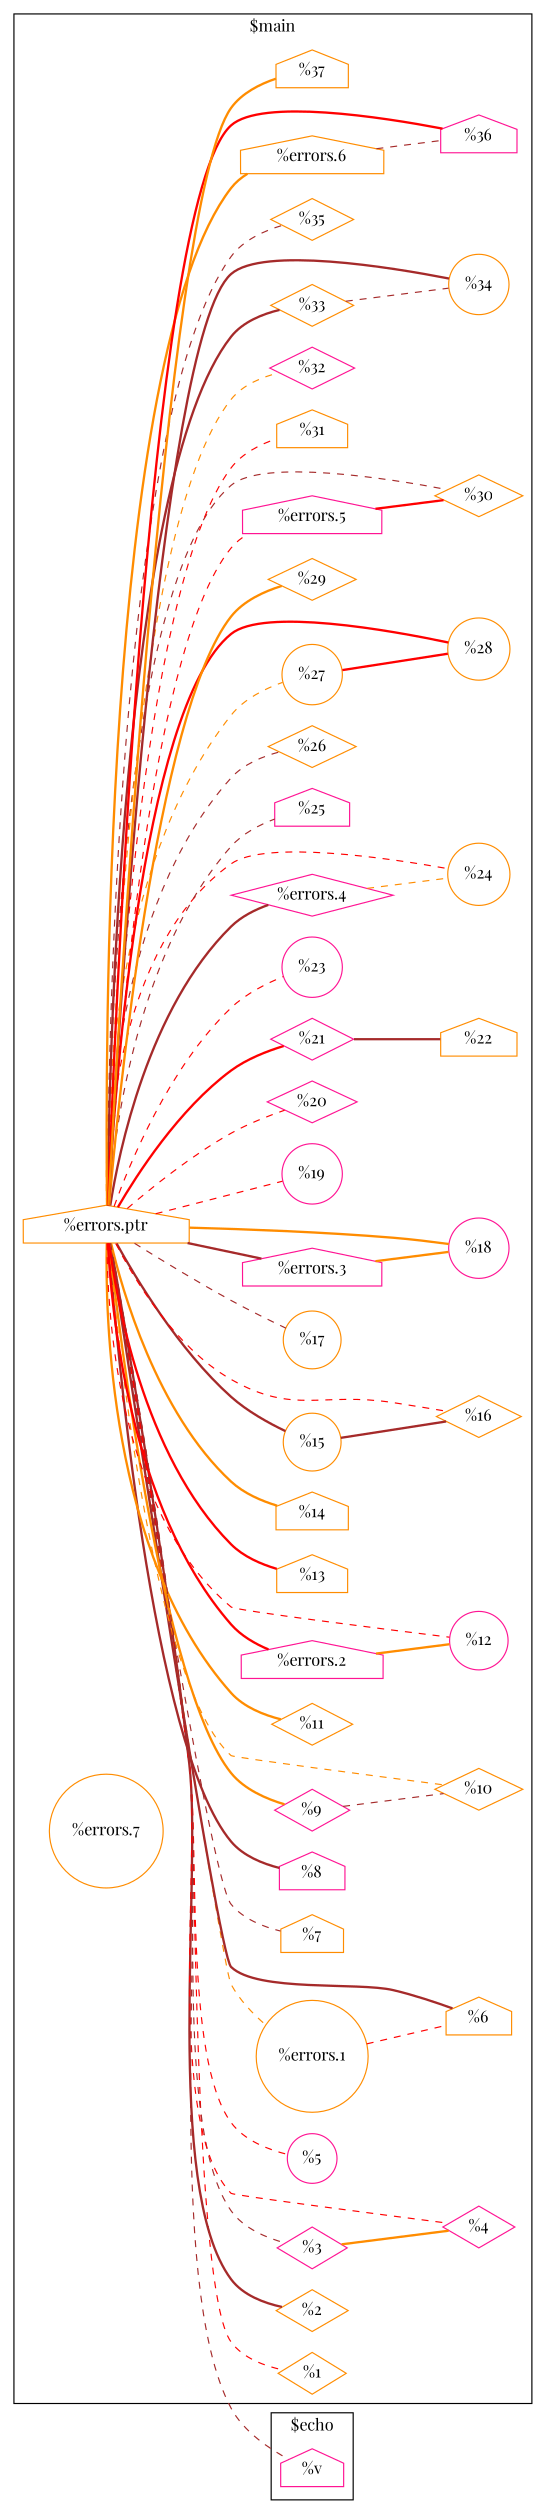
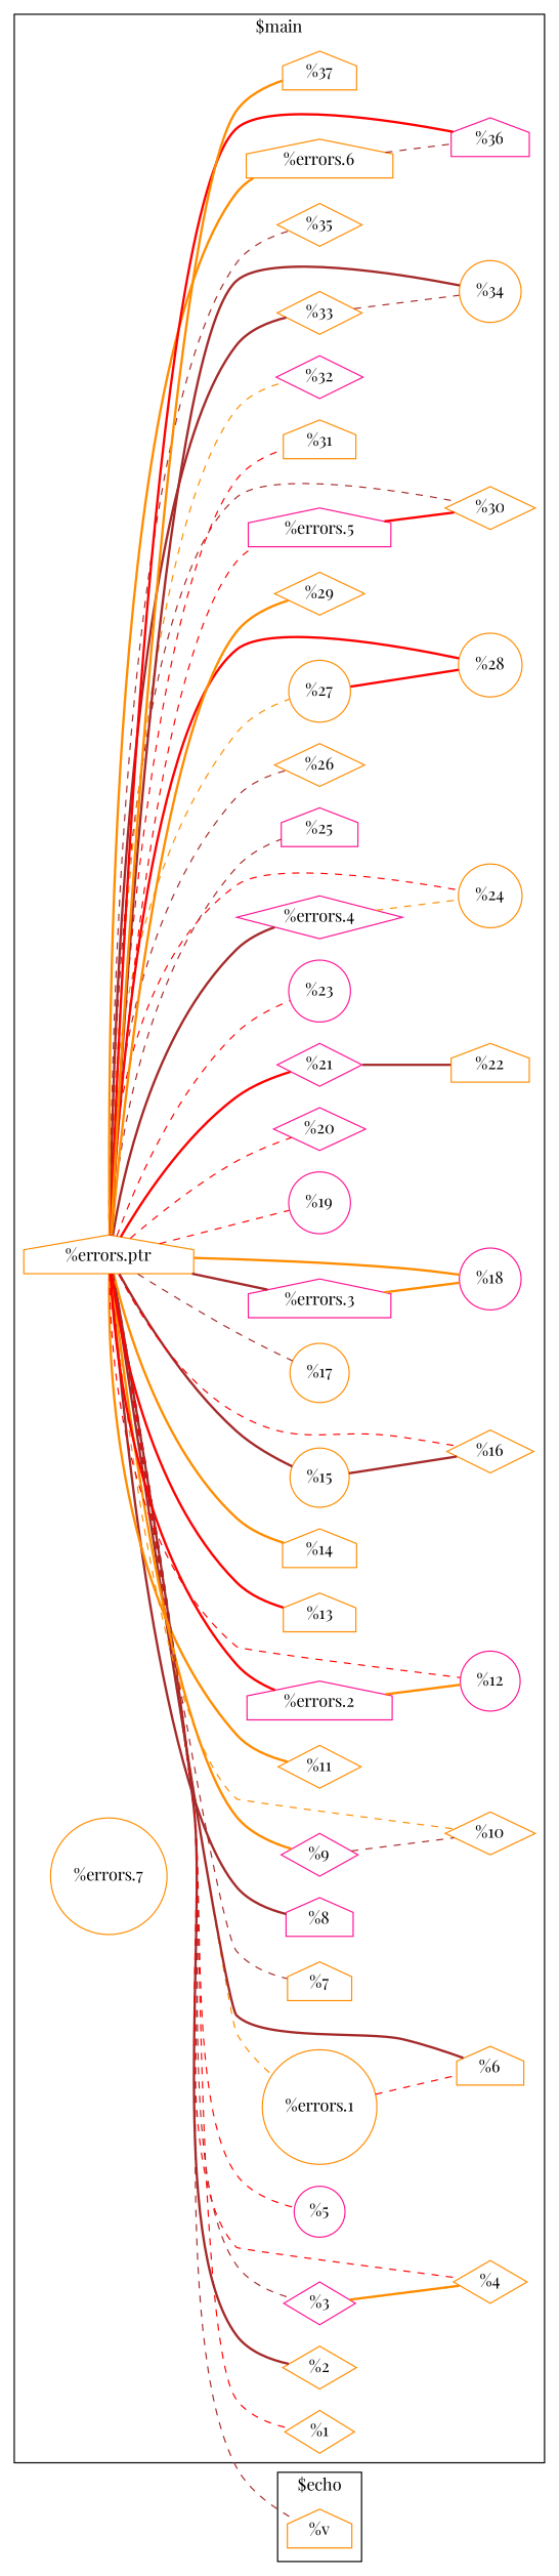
  graph {
    fontname="Playfair Display"
    rankdir=LR
    node [color=darkorange fontname="Playfair Display" shape=diamond]
    edge [color=brown fontname="Playfair Display" style=dashed]
    n1 [label="%errors.ptr" shape=house]
    n2 [label="%1"]
    n3 [label="%2"]
    n4 [color=deeppink label="%3"]
-   n5 [color=deeppink label="%4"]
+   n5 [label="%4"]
    n6 [color=deeppink label="%5" shape=circle]
    n7 [label="%errors.1" shape=circle]
    n8 [label="%6" shape=house]
    n9 [label="%7" shape=house]
    n10 [color=deeppink label="%8" shape=house]
    n11 [color=deeppink label="%9"]
    n12 [label="%10"]
    n13 [label="%11"]
    n14 [color=deeppink label="%errors.2" shape=house]
    n15 [color=deeppink label="%12" shape=circle]
    n16 [label="%13" shape=house]
    n17 [label="%14" shape=house]
    n18 [label="%15" shape=circle]
    n19 [label="%16"]
    n20 [label="%17" shape=circle]
    n21 [color=deeppink label="%errors.3" shape=house]
    n22 [color=deeppink label="%18" shape=circle]
    n23 [color=deeppink label="%19" shape=circle]
    n24 [color=deeppink label="%20"]
    n25 [color=deeppink label="%21"]
    n26 [label="%22" shape=house]
    n27 [color=deeppink label="%23" shape=circle]
    n28 [color=deeppink label="%errors.4"]
    n29 [label="%24" shape=circle]
    n30 [color=deeppink label="%25" shape=house]
    n31 [label="%26"]
    n32 [label="%27" shape=circle]
    n33 [label="%28" shape=circle]
    n34 [label="%29"]
    n35 [color=deeppink label="%errors.5" shape=house]
    n36 [label="%30"]
    n37 [label="%31" shape=house]
    n38 [color=deeppink label="%32"]
    n39 [label="%33"]
    n40 [label="%34" shape=circle]
    n41 [label="%35"]
    n42 [label="%errors.6" shape=house]
    n43 [color=deeppink label="%36" shape=house]
    n44 [label="%37" shape=house]
    n45 [label="%errors.7" shape=circle]
-   n46 [color=deeppink label="%v" shape=house]
+   n46 [label="%v" shape=house]
    subgraph cluster_1 {
      label="$main"
      n1
      n2
      n3
      n4
      n5
      n6
      n7
      n8
      n9
      n10
      n11
      n12
      n13
      n14
      n15
      n16
      n17
      n18
      n19
      n20
      n21
      n22
      n23
      n24
      n25
      n26
      n27
      n28
      n29
      n30
      n31
      n32
      n33
      n34
      n35
      n36
      n37
      n38
      n39
      n40
      n41
      n42
      n43
      n44
      n45
    }
    subgraph cluster_2 {
      label="$echo"
      n46
    }
    n1 -- n2 [color=red]
    n1 -- n3 [style=bold]
    n1 -- n4
    n1 -- n5 [color=red]
    n1 -- n6 [color=red]
    n1 -- n7 [color=darkorange]
    n1 -- n8 [style=bold]
    n1 -- n9
    n1 -- n10 [style=bold]
    n1 -- n11 [color=darkorange style=bold]
    n1 -- n12 [color=darkorange]
    n1 -- n13 [color=darkorange style=bold]
    n1 -- n14 [color=red style=bold]
    n1 -- n15 [color=red]
    n1 -- n16 [color=red style=bold]
    n1 -- n17 [color=darkorange style=bold]
    n1 -- n18 [style=bold]
    n1 -- n19 [color=red]
    n1 -- n20
    n1 -- n21 [style=bold]
    n1 -- n22 [color=darkorange style=bold]
    n1 -- n23 [color=red]
    n1 -- n24 [color=red]
    n1 -- n25 [color=red style=bold]
    n1 -- n27 [color=red]
    n1 -- n28 [style=bold]
    n1 -- n29 [color=red]
    n1 -- n30
    n1 -- n31
    n1 -- n32 [color=darkorange]
    n1 -- n33 [color=red style=bold]
    n1 -- n34 [color=darkorange style=bold]
    n1 -- n35 [color=red]
    n1 -- n36
    n1 -- n37 [color=red]
    n1 -- n38 [color=darkorange]
    n1 -- n39 [style=bold]
    n1 -- n40 [style=bold]
    n1 -- n41
    n1 -- n42 [color=darkorange style=bold]
    n1 -- n43 [color=red style=bold]
    n1 -- n44 [color=darkorange style=bold]
    n1 -- n46
    n4 -- n5 [color=darkorange style=bold]
    n7 -- n8 [color=red]
    n11 -- n12
    n14 -- n15 [color=darkorange style=bold]
    n18 -- n19 [style=bold]
    n21 -- n22 [color=darkorange style=bold]
    n25 -- n26 [style=bold]
    n28 -- n29 [color=darkorange]
    n32 -- n33 [color=red style=bold]
    n35 -- n36 [color=red style=bold]
    n39 -- n40
    n42 -- n43
  }
